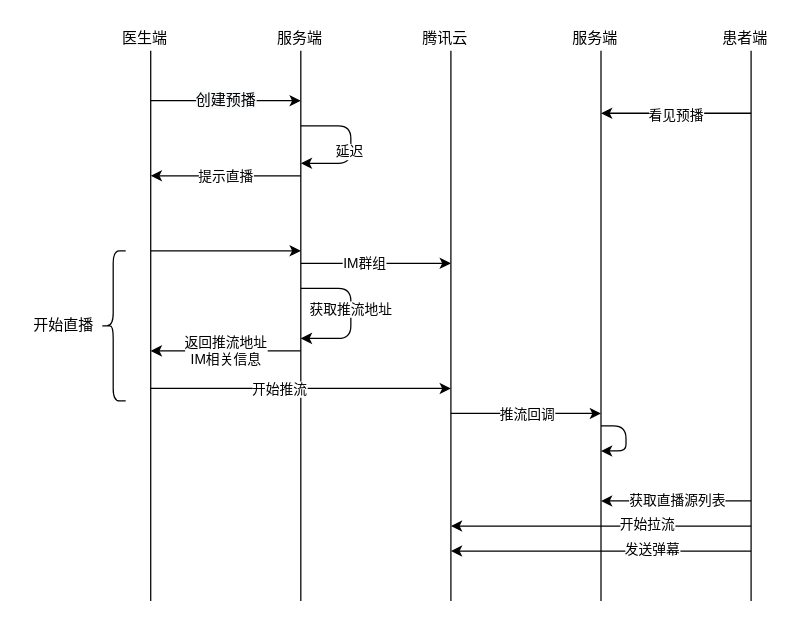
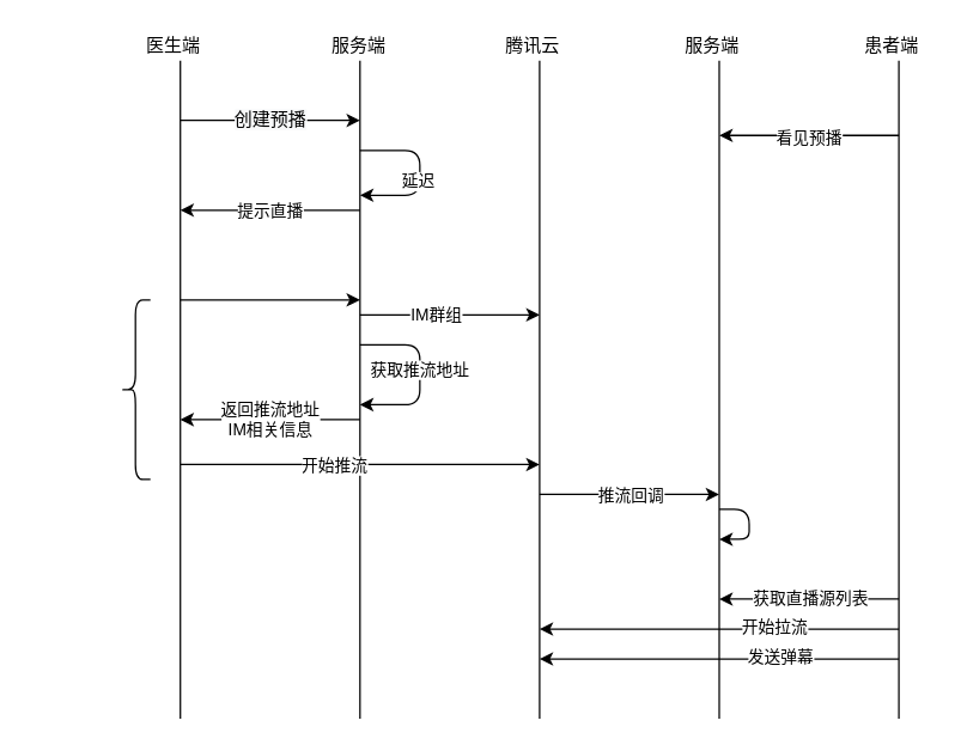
  <mxCell id="0" />
  <mxCell id="1" parent="0" />
  <mxCell id="2" value="" style="endArrow=none;html=1;" edge="1" parent="1"><mxGeometry width="50" height="50" relative="1" as="geometry"><mxPoint x="120" y="480" as="sourcePoint" /><mxPoint x="120" y="40" as="targetPoint" /></mxGeometry></mxCell>
  <mxCell id="3" value="" style="endArrow=none;html=1;" edge="1" parent="1"><mxGeometry width="50" height="50" relative="1" as="geometry"><mxPoint x="240" y="480" as="sourcePoint" /><mxPoint x="240" y="40" as="targetPoint" /></mxGeometry></mxCell>
  <mxCell id="4" value="" style="endArrow=none;html=1;" edge="1" parent="1"><mxGeometry width="50" height="50" relative="1" as="geometry"><mxPoint x="360" y="480" as="sourcePoint" /><mxPoint x="360" y="40" as="targetPoint" /></mxGeometry></mxCell>
  <mxCell id="5" value="医生端" style="text;html=1;align=center;verticalAlign=middle;resizable=0;points=[];autosize=1;" vertex="1" parent="1"><mxGeometry x="90" y="20" width="50" height="20" as="geometry" /></mxCell>
  <mxCell id="6" value="服务端" style="text;html=1;align=center;verticalAlign=middle;resizable=0;points=[];autosize=1;" vertex="1" parent="1"><mxGeometry x="214" y="20" width="50" height="20" as="geometry" /></mxCell>
  <mxCell id="7" value="腾讯云" style="text;html=1;align=center;verticalAlign=middle;resizable=0;points=[];autosize=1;" vertex="1" parent="1"><mxGeometry x="330" y="20" width="50" height="20" as="geometry" /></mxCell>
  <mxCell id="8" value="" style="endArrow=classic;html=1;" edge="1" parent="1"><mxGeometry width="50" height="50" relative="1" as="geometry"><mxPoint x="120" y="80" as="sourcePoint" /><mxPoint x="240" y="80" as="targetPoint" /></mxGeometry></mxCell>
  <mxCell id="9" value="&lt;span style=&quot;font-size: 12px ; background-color: rgb(248 , 249 , 250)&quot;&gt;创建预播&lt;/span&gt;" style="edgeLabel;html=1;align=center;verticalAlign=middle;resizable=0;points=[];" vertex="1" connectable="0" parent="8"><mxGeometry x="-0.311" y="1" relative="1" as="geometry"><mxPoint x="18.62" as="offset" /></mxGeometry></mxCell>
  <mxCell id="10" value="" style="endArrow=none;html=1;" edge="1" parent="1"><mxGeometry width="50" height="50" relative="1" as="geometry"><mxPoint x="480" y="480" as="sourcePoint" /><mxPoint x="480" y="40" as="targetPoint" /></mxGeometry></mxCell>
  <mxCell id="11" value="" style="endArrow=none;html=1;" edge="1" parent="1"><mxGeometry width="50" height="50" relative="1" as="geometry"><mxPoint x="600" y="480" as="sourcePoint" /><mxPoint x="600" y="40" as="targetPoint" /></mxGeometry></mxCell>
  <mxCell id="12" value="服务端" style="text;html=1;align=center;verticalAlign=middle;resizable=0;points=[];autosize=1;" vertex="1" parent="1"><mxGeometry x="450" y="20" width="50" height="20" as="geometry" /></mxCell>
  <mxCell id="13" value="患者端" style="text;html=1;align=center;verticalAlign=middle;resizable=0;points=[];autosize=1;" vertex="1" parent="1"><mxGeometry x="570" y="20" width="50" height="20" as="geometry" /></mxCell>
  <mxCell id="14" value="" style="endArrow=classic;html=1;" edge="1" parent="1"><mxGeometry width="50" height="50" relative="1" as="geometry"><mxPoint x="600" y="90" as="sourcePoint" /><mxPoint x="480" y="90" as="targetPoint" /></mxGeometry></mxCell>
  <mxCell id="15" value="看见预播" style="edgeLabel;html=1;align=center;verticalAlign=middle;resizable=0;points=[];" vertex="1" connectable="0" parent="14"><mxGeometry x="0.197" y="1" relative="1" as="geometry"><mxPoint x="11.72" as="offset" /></mxGeometry></mxCell>
  <mxCell id="16" value="" style="endArrow=classic;html=1;" edge="1" parent="1"><mxGeometry width="50" height="50" relative="1" as="geometry"><mxPoint x="240" y="100" as="sourcePoint" /><mxPoint x="240" y="130" as="targetPoint" /><Array as="points"><mxPoint x="280" y="100" /><mxPoint x="280" y="130" /></Array></mxGeometry></mxCell>
  <mxCell id="17" value="延迟" style="edgeLabel;html=1;align=center;verticalAlign=middle;resizable=0;points=[];" vertex="1" connectable="0" parent="16"><mxGeometry x="-0.312" y="-9" relative="1" as="geometry"><mxPoint y="11" as="offset" /></mxGeometry></mxCell>
  <mxCell id="18" value="" style="endArrow=classic;html=1;" edge="1" parent="1"><mxGeometry width="50" height="50" relative="1" as="geometry"><mxPoint x="240" y="140" as="sourcePoint" /><mxPoint x="120" y="140" as="targetPoint" /></mxGeometry></mxCell>
  <mxCell id="19" value="提示直播" style="edgeLabel;html=1;align=center;verticalAlign=middle;resizable=0;points=[];" vertex="1" connectable="0" parent="18"><mxGeometry x="0.277" relative="1" as="geometry"><mxPoint x="16.55" as="offset" /></mxGeometry></mxCell>
  <mxCell id="20" value="" style="endArrow=classic;html=1;" edge="1" parent="1"><mxGeometry width="50" height="50" relative="1" as="geometry"><mxPoint x="120" y="200" as="sourcePoint" /><mxPoint x="240" y="200" as="targetPoint" /></mxGeometry></mxCell>
  <mxCell id="21" value="" style="endArrow=classic;html=1;" edge="1" parent="1"><mxGeometry width="50" height="50" relative="1" as="geometry"><mxPoint x="240" y="210" as="sourcePoint" /><mxPoint x="360" y="210" as="targetPoint" /></mxGeometry></mxCell>
  <mxCell id="22" value="IM群组" style="edgeLabel;html=1;align=center;verticalAlign=middle;resizable=0;points=[];" vertex="1" connectable="0" parent="21"><mxGeometry x="-0.162" y="1" relative="1" as="geometry"><mxPoint as="offset" /></mxGeometry></mxCell>
  <mxCell id="23" value="" style="endArrow=classic;html=1;" edge="1" parent="1"><mxGeometry width="50" height="50" relative="1" as="geometry"><mxPoint x="240" y="230" as="sourcePoint" /><mxPoint x="240" y="270" as="targetPoint" /><Array as="points"><mxPoint x="280" y="230" /><mxPoint x="280" y="270" /></Array></mxGeometry></mxCell>
  <mxCell id="24" value="获取推流地址" style="edgeLabel;html=1;align=center;verticalAlign=middle;resizable=0;points=[];" vertex="1" connectable="0" parent="23"><mxGeometry x="-0.062" y="-1" relative="1" as="geometry"><mxPoint as="offset" /></mxGeometry></mxCell>
  <mxCell id="25" value="" style="endArrow=classic;html=1;" edge="1" parent="1"><mxGeometry width="50" height="50" relative="1" as="geometry"><mxPoint x="240" y="280" as="sourcePoint" /><mxPoint x="120" y="280" as="targetPoint" /></mxGeometry></mxCell>
  <mxCell id="26" value="返回推流地址&lt;br&gt;IM相关信息" style="edgeLabel;html=1;align=center;verticalAlign=middle;resizable=0;points=[];" vertex="1" connectable="0" parent="25"><mxGeometry x="0.392" y="-1" relative="1" as="geometry"><mxPoint x="23.45" as="offset" /></mxGeometry></mxCell>
  <mxCell id="27" value="" style="shape=curlyBracket;whiteSpace=wrap;html=1;rounded=1;" vertex="1" parent="1"><mxGeometry x="80" y="200" width="20" height="120" as="geometry" /></mxCell>
- <mxCell id="28" value="开始直播" style="text;html=1;align=center;verticalAlign=middle;resizable=0;points=[];autosize=1;" vertex="1" parent="1"><mxGeometry x="20" y="250" width="60" height="20" as="geometry" /></mxCell>
  <mxCell id="29" value="" style="endArrow=classic;html=1;" edge="1" parent="1"><mxGeometry width="50" height="50" relative="1" as="geometry"><mxPoint x="120" y="310" as="sourcePoint" /><mxPoint x="360" y="310" as="targetPoint" /></mxGeometry></mxCell>
  <mxCell id="30" value="开始推流" style="edgeLabel;html=1;align=center;verticalAlign=middle;resizable=0;points=[];" vertex="1" connectable="0" parent="29"><mxGeometry x="-0.15" relative="1" as="geometry"><mxPoint as="offset" /></mxGeometry></mxCell>
  <mxCell id="31" value="" style="endArrow=classic;html=1;" edge="1" parent="1"><mxGeometry width="50" height="50" relative="1" as="geometry"><mxPoint x="600" y="400" as="sourcePoint" /><mxPoint x="480" y="400" as="targetPoint" /></mxGeometry></mxCell>
  <mxCell id="32" value="获取直播源列表" style="edgeLabel;html=1;align=center;verticalAlign=middle;resizable=0;points=[];" vertex="1" connectable="0" parent="31"><mxGeometry x="0.541" y="-1" relative="1" as="geometry"><mxPoint x="32.41" as="offset" /></mxGeometry></mxCell>
  <mxCell id="33" value="" style="endArrow=classic;html=1;" edge="1" parent="1"><mxGeometry width="50" height="50" relative="1" as="geometry"><mxPoint x="360" y="330" as="sourcePoint" /><mxPoint x="480" y="330" as="targetPoint" /></mxGeometry></mxCell>
  <mxCell id="34" value="推流回调" style="edgeLabel;html=1;align=center;verticalAlign=middle;resizable=0;points=[];" vertex="1" connectable="0" parent="33"><mxGeometry x="-0.288" relative="1" as="geometry"><mxPoint x="17.24" as="offset" /></mxGeometry></mxCell>
  <mxCell id="35" value="" style="endArrow=classic;html=1;" edge="1" parent="1"><mxGeometry width="50" height="50" relative="1" as="geometry"><mxPoint x="480" y="340" as="sourcePoint" /><mxPoint x="480" y="360" as="targetPoint" /><Array as="points"><mxPoint x="500" y="340" /><mxPoint x="500" y="360" /></Array></mxGeometry></mxCell>
  <mxCell id="36" value="" style="endArrow=classic;html=1;" edge="1" parent="1"><mxGeometry width="50" height="50" relative="1" as="geometry"><mxPoint x="600" y="420" as="sourcePoint" /><mxPoint x="360" y="420" as="targetPoint" /></mxGeometry></mxCell>
  <mxCell id="37" value="开始拉流" style="edgeLabel;html=1;align=center;verticalAlign=middle;resizable=0;points=[];" vertex="1" connectable="0" parent="36"><mxGeometry x="-0.298" y="-2" relative="1" as="geometry"><mxPoint as="offset" /></mxGeometry></mxCell>
  <mxCell id="38" value="" style="endArrow=classic;html=1;" edge="1" parent="1"><mxGeometry width="50" height="50" relative="1" as="geometry"><mxPoint x="600" y="440" as="sourcePoint" /><mxPoint x="360" y="440" as="targetPoint" /></mxGeometry></mxCell>
  <mxCell id="39" value="发送弹幕" style="edgeLabel;html=1;align=center;verticalAlign=middle;resizable=0;points=[];" vertex="1" connectable="0" parent="38"><mxGeometry x="-0.247" y="-2" relative="1" as="geometry"><mxPoint x="10.34" as="offset" /></mxGeometry></mxCell>
